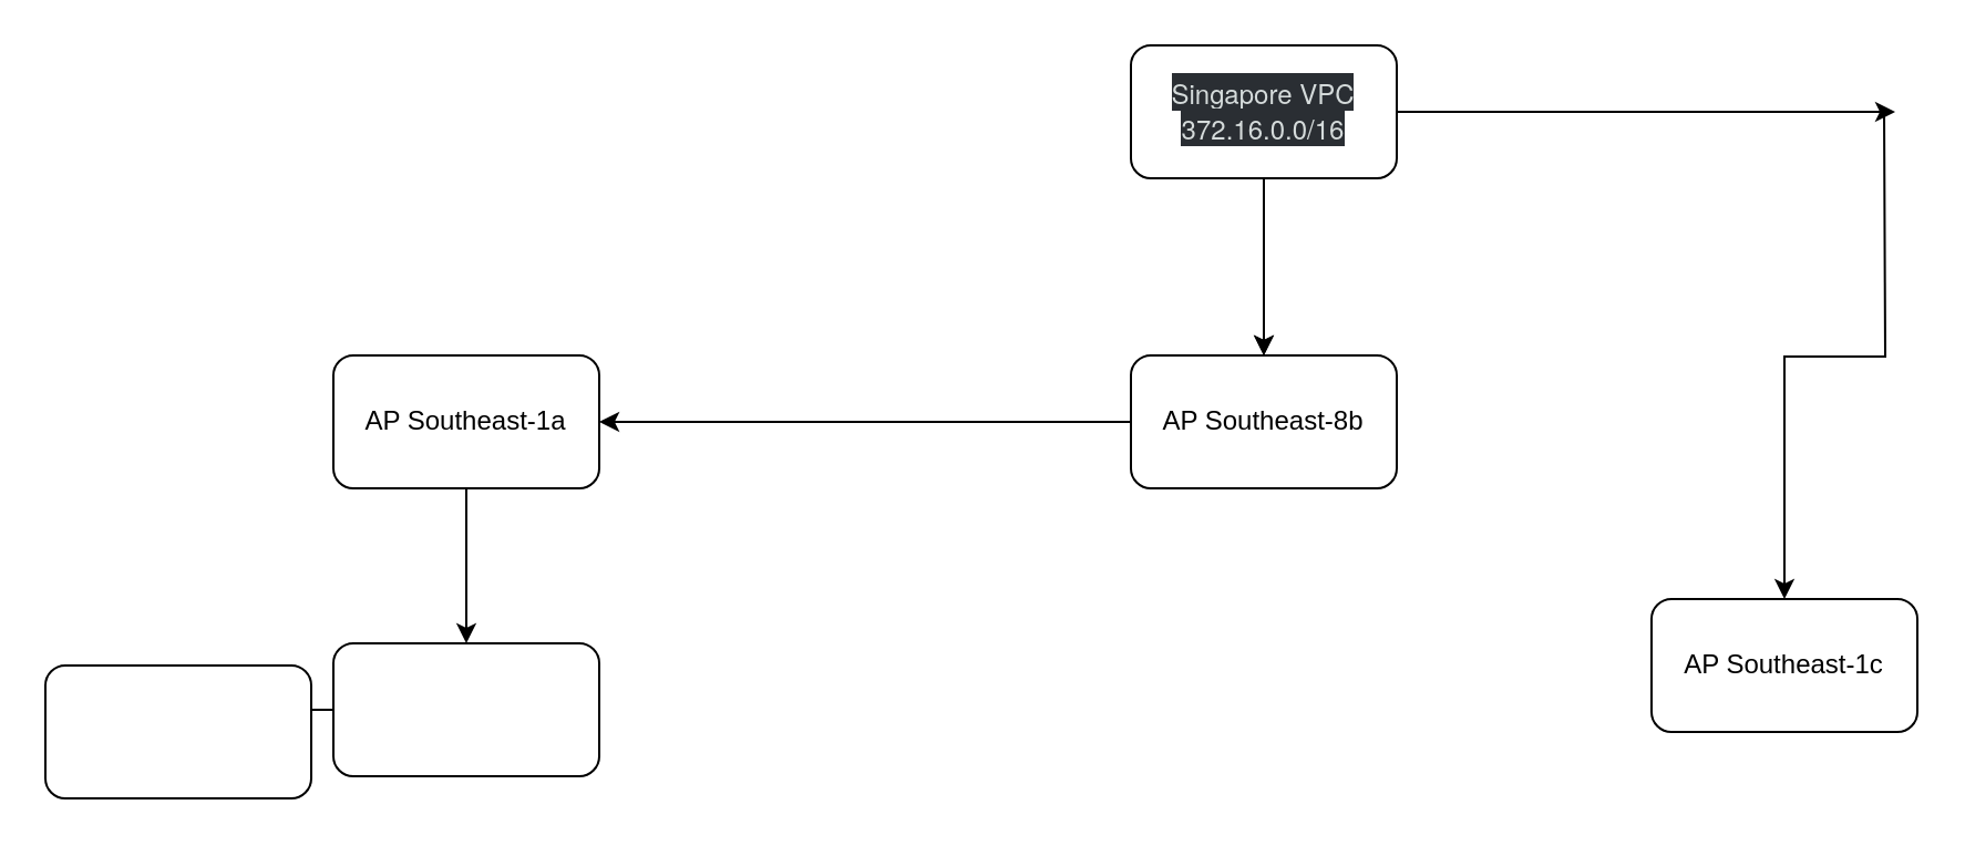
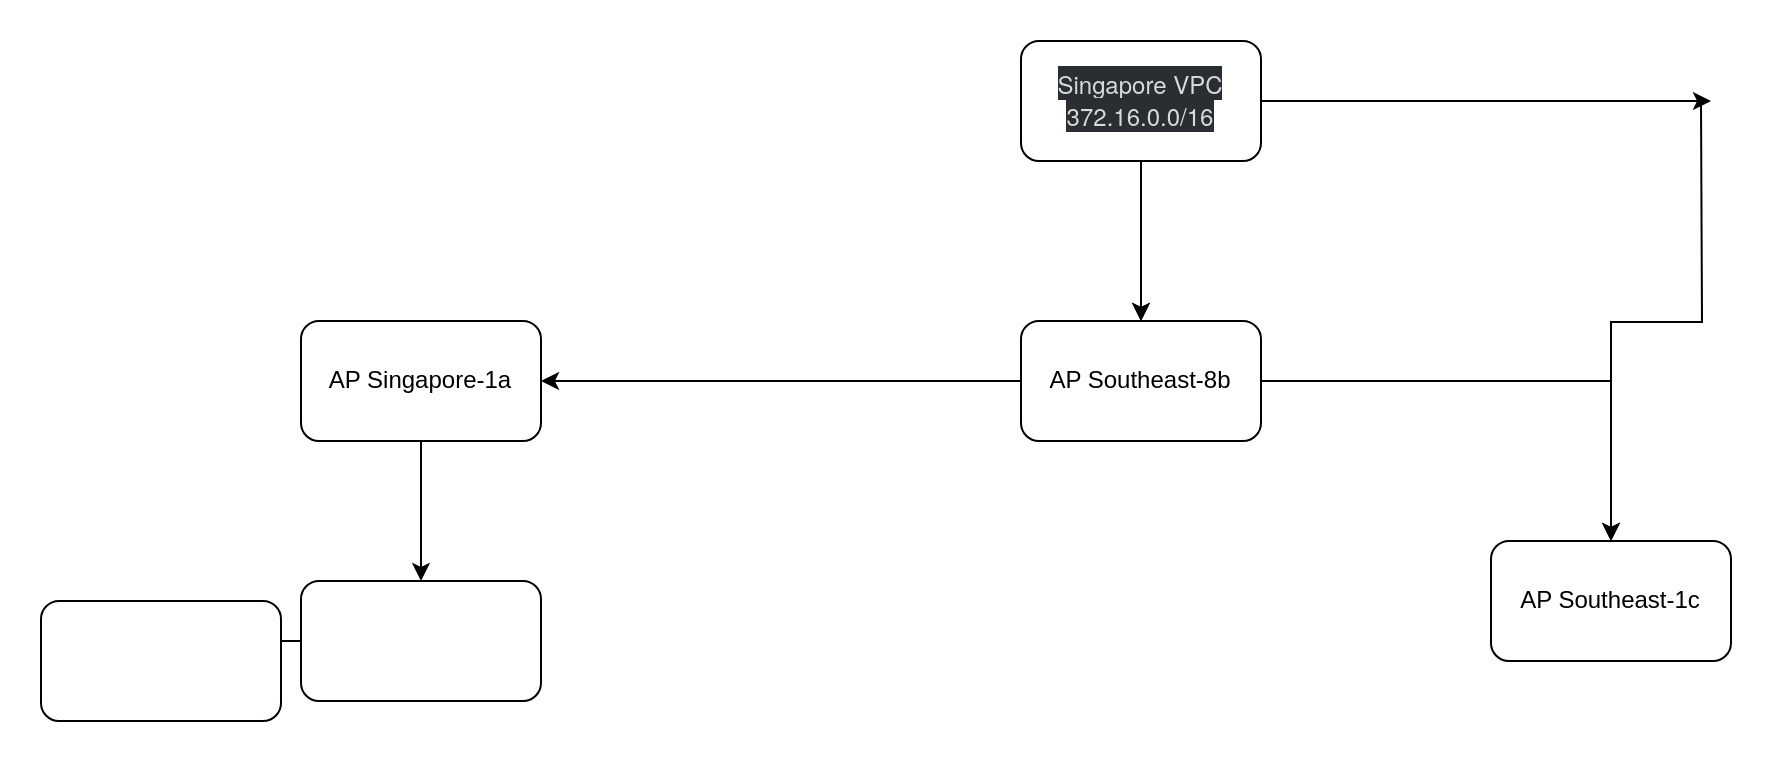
  <mxCell id="0" />
  <mxCell id="1" parent="0" />
  <mxCell id="2" value="" style="edgeStyle=orthogonalEdgeStyle;rounded=0;orthogonalLoop=1;jettySize=auto;html=1;" edge="1" parent="1" source="5" target="8"><mxGeometry relative="1" as="geometry" /></mxCell>
  <mxCell id="3" value="" style="rounded=0;orthogonalLoop=1;jettySize=auto;html=1;" edge="1" parent="1" source="5" target="8"><mxGeometry relative="1" as="geometry" /></mxCell>
  <mxCell id="4" value="" style="edgeStyle=orthogonalEdgeStyle;rounded=0;orthogonalLoop=1;jettySize=auto;html=1;strokeColor=default;curved=0;jumpStyle=line;" edge="1" parent="1" source="5"><mxGeometry relative="1" as="geometry"><mxPoint x="855" y="50" as="targetPoint" /></mxGeometry></mxCell>
  <mxCell id="5" value="&lt;div&gt;&lt;span style=&quot;color: rgb(213, 219, 219); font-family: &amp;quot;Amazon Ember&amp;quot;, &amp;quot;Helvetica Neue&amp;quot;, Roboto, Arial, sans-serif; text-align: start; text-wrap: nowrap; background-color: rgb(42, 46, 51);&quot;&gt;Singapore VPC&lt;/span&gt;&lt;/div&gt;&lt;span style=&quot;color: rgb(213, 219, 219); font-family: &amp;quot;Amazon Ember&amp;quot;, &amp;quot;Helvetica Neue&amp;quot;, Roboto, Arial, sans-serif; text-align: start; text-wrap: nowrap; background-color: rgb(42, 46, 51);&quot;&gt;372.16.0.0/16&lt;/span&gt;" style="rounded=1;whiteSpace=wrap;html=1;" vertex="1" parent="1"><mxGeometry x="510" y="20" width="120" height="60" as="geometry" /></mxCell>
+ <mxCell id="6" value="" style="edgeStyle=orthogonalEdgeStyle;rounded=0;orthogonalLoop=1;jettySize=auto;html=1;" edge="1" parent="1" source="8" target="9"><mxGeometry relative="1" as="geometry" /></mxCell>
  <mxCell id="7" value="" style="edgeStyle=orthogonalEdgeStyle;rounded=0;orthogonalLoop=1;jettySize=auto;html=1;" edge="1" parent="1" source="8" target="11"><mxGeometry relative="1" as="geometry" /></mxCell>
  <mxCell id="8" value="AP Southeast-8b" style="whiteSpace=wrap;html=1;rounded=1;" vertex="1" parent="1"><mxGeometry x="510" y="160" width="120" height="60" as="geometry" /></mxCell>
  <mxCell id="9" value="AP Southeast-1c" style="whiteSpace=wrap;html=1;rounded=1;" vertex="1" parent="1"><mxGeometry x="745" y="270" width="120" height="60" as="geometry" /></mxCell>
  <mxCell id="10" value="" style="edgeStyle=orthogonalEdgeStyle;rounded=0;orthogonalLoop=1;jettySize=auto;html=1;" edge="1" parent="1" source="11" target="13"><mxGeometry relative="1" as="geometry" /></mxCell>
- <mxCell id="11" value="AP Southeast-1a" style="whiteSpace=wrap;html=1;rounded=1;" vertex="1" parent="1"><mxGeometry x="150" y="160" width="120" height="60" as="geometry" /></mxCell>
+ <mxCell id="11" value="AP Singapore-1a" style="whiteSpace=wrap;html=1;rounded=1;" vertex="1" parent="1"><mxGeometry x="150" y="160" width="120" height="60" as="geometry" /></mxCell>
  <mxCell id="12" value="" style="edgeStyle=orthogonalEdgeStyle;rounded=0;orthogonalLoop=1;jettySize=auto;html=1;" edge="1" parent="1" source="13" target="14"><mxGeometry relative="1" as="geometry" /></mxCell>
  <mxCell id="13" value="" style="whiteSpace=wrap;html=1;rounded=1;" vertex="1" parent="1"><mxGeometry x="150" y="290" width="120" height="60" as="geometry" /></mxCell>
  <mxCell id="14" value="" style="whiteSpace=wrap;html=1;rounded=1;" vertex="1" parent="1"><mxGeometry x="20" y="300" width="120" height="60" as="geometry" /></mxCell>
  <mxCell id="15" value="" style="edgeStyle=orthogonalEdgeStyle;rounded=0;orthogonalLoop=1;jettySize=auto;html=1;" edge="1" parent="1" target="9"><mxGeometry relative="1" as="geometry"><mxPoint x="850" y="50" as="sourcePoint" /></mxGeometry></mxCell>
